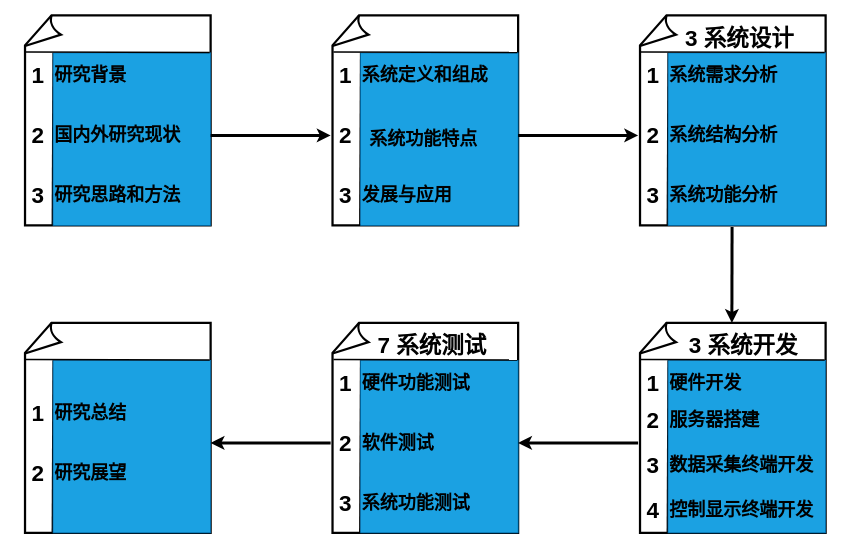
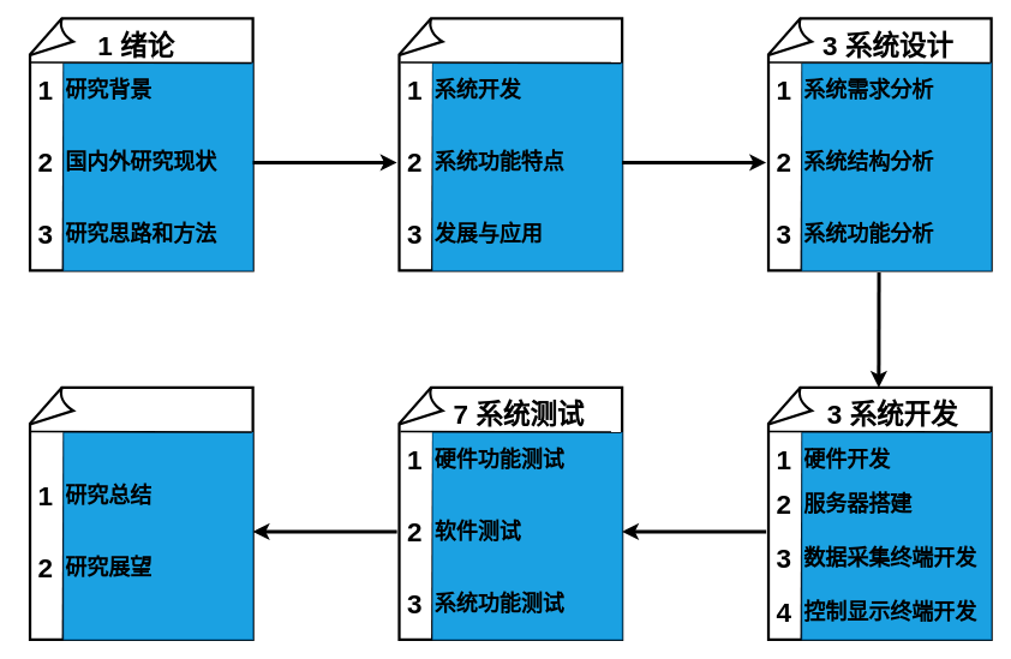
  <mxCell id="0" />
  <mxCell id="1" parent="0" />
  <mxCell id="2" value="" style="whiteSpace=wrap;html=1;shape=mxgraph.basic.document;strokeWidth=3;flipH=1;" vertex="1" parent="1"><mxGeometry x="30" y="20" width="250" height="280" as="geometry" /></mxCell>
  <mxCell id="3" value="" style="endArrow=none;html=1;rounded=0;strokeWidth=2;jumpStyle=none;exitX=-0.005;exitY=0.998;exitDx=0;exitDy=0;exitPerimeter=0;" edge="1" parent="1" source="8"><mxGeometry width="50" height="50" relative="1" as="geometry"><mxPoint x="68" y="300" as="sourcePoint" /><mxPoint x="70" y="70" as="targetPoint" /></mxGeometry></mxCell>
+ <mxCell id="4" value="&lt;font style=&quot;font-size: 30px;&quot;&gt;1 绪论&lt;/font&gt;" style="text;strokeColor=none;fillColor=none;html=1;fontSize=24;fontStyle=1;verticalAlign=middle;align=center;" vertex="1" parent="1"><mxGeometry x="100" y="30" width="100" height="40" as="geometry" /></mxCell>
  <mxCell id="5" value="&lt;font style=&quot;font-size: 30px;&quot;&gt;1&lt;/font&gt;" style="text;html=1;align=center;verticalAlign=middle;whiteSpace=wrap;rounded=0;fontStyle=1" vertex="1" parent="1"><mxGeometry x="20" y="80" width="60" height="40" as="geometry" /></mxCell>
  <mxCell id="6" value="&lt;font style=&quot;font-size: 30px;&quot;&gt;2&lt;/font&gt;" style="text;html=1;align=center;verticalAlign=middle;whiteSpace=wrap;rounded=0;fontStyle=1" vertex="1" parent="1"><mxGeometry x="20" y="160" width="60" height="40" as="geometry" /></mxCell>
  <mxCell id="7" value="&lt;font style=&quot;font-size: 30px;&quot;&gt;3&lt;/font&gt;" style="text;html=1;align=center;verticalAlign=middle;whiteSpace=wrap;rounded=0;fontStyle=1" vertex="1" parent="1"><mxGeometry x="20" y="240" width="60" height="40" as="geometry" /></mxCell>
  <mxCell id="8" value="" style="rounded=0;whiteSpace=wrap;html=1;fillColor=#1ba1e2;fontColor=#ffffff;strokeColor=#006EAF;" vertex="1" parent="1"><mxGeometry x="70" y="70" width="210" height="230" as="geometry" /></mxCell>
  <mxCell id="9" value="&lt;font style=&quot;font-size: 24px;&quot;&gt;&lt;b&gt;研究背景&lt;/b&gt;&lt;/font&gt;" style="text;html=1;align=left;verticalAlign=middle;whiteSpace=wrap;rounded=0;" vertex="1" parent="1"><mxGeometry x="70" y="80" width="190" height="40" as="geometry" /></mxCell>
  <mxCell id="10" value="&lt;font style=&quot;font-size: 24px;&quot;&gt;&lt;b&gt;国内外研究现状&lt;/b&gt;&lt;/font&gt;" style="text;html=1;align=left;verticalAlign=middle;whiteSpace=wrap;rounded=0;" vertex="1" parent="1"><mxGeometry x="70" y="160" width="190" height="40" as="geometry" /></mxCell>
  <mxCell id="11" value="&lt;font style=&quot;font-size: 24px;&quot;&gt;&lt;b&gt;研究思路和方法&lt;/b&gt;&lt;/font&gt;" style="text;html=1;align=left;verticalAlign=middle;whiteSpace=wrap;rounded=0;" vertex="1" parent="1"><mxGeometry x="70" y="240" width="190" height="40" as="geometry" /></mxCell>
  <mxCell id="12" value="" style="endArrow=none;html=1;rounded=0;strokeWidth=2;jumpStyle=none;exitX=0.985;exitY=0.174;exitDx=0;exitDy=0;exitPerimeter=0;entryX=0.994;entryY=-0.002;entryDx=0;entryDy=0;entryPerimeter=0;" edge="1" parent="1" source="2" target="8"><mxGeometry width="50" height="50" relative="1" as="geometry"><mxPoint x="210" y="50" as="sourcePoint" /><mxPoint x="230" y="270" as="targetPoint" /></mxGeometry></mxCell>
  <mxCell id="13" value="" style="whiteSpace=wrap;html=1;shape=mxgraph.basic.document;strokeWidth=3;flipH=1;" vertex="1" parent="1"><mxGeometry x="440" y="20" width="250" height="280" as="geometry" /></mxCell>
  <mxCell id="14" value="" style="endArrow=none;html=1;rounded=0;strokeWidth=2;jumpStyle=none;exitX=-0.005;exitY=0.998;exitDx=0;exitDy=0;exitPerimeter=0;" edge="1" parent="1" source="18"><mxGeometry width="50" height="50" relative="1" as="geometry"><mxPoint x="478" y="300" as="sourcePoint" /><mxPoint x="480" y="70" as="targetPoint" /></mxGeometry></mxCell>
  <mxCell id="15" value="&lt;font style=&quot;font-size: 30px;&quot;&gt;1&lt;/font&gt;" style="text;html=1;align=center;verticalAlign=middle;whiteSpace=wrap;rounded=0;fontStyle=1" vertex="1" parent="1"><mxGeometry x="430" y="80" width="60" height="40" as="geometry" /></mxCell>
  <mxCell id="16" value="&lt;font style=&quot;font-size: 30px;&quot;&gt;2&lt;/font&gt;" style="text;html=1;align=center;verticalAlign=middle;whiteSpace=wrap;rounded=0;fontStyle=1" vertex="1" parent="1"><mxGeometry x="440" y="160" width="40" height="40" as="geometry" /></mxCell>
  <mxCell id="17" value="&lt;font style=&quot;font-size: 30px;&quot;&gt;3&lt;/font&gt;" style="text;html=1;align=center;verticalAlign=middle;whiteSpace=wrap;rounded=0;fontStyle=1" vertex="1" parent="1"><mxGeometry x="430" y="240" width="60" height="40" as="geometry" /></mxCell>
  <mxCell id="18" value="" style="rounded=0;whiteSpace=wrap;html=1;fillColor=#1ba1e2;fontColor=#ffffff;strokeColor=#006EAF;" vertex="1" parent="1"><mxGeometry x="480" y="70" width="210" height="230" as="geometry" /></mxCell>
- <mxCell id="19" value="&lt;font style=&quot;font-size: 24px;&quot;&gt;&lt;b&gt;系统定义和组成&lt;/b&gt;&lt;/font&gt;" style="text;html=1;align=left;verticalAlign=middle;whiteSpace=wrap;rounded=0;" vertex="1" parent="1"><mxGeometry x="480" y="80" width="190" height="40" as="geometry" /></mxCell>
- <mxCell id="20" value="&lt;font style=&quot;font-size: 24px;&quot;&gt;&lt;b&gt;系统功能特点&lt;/b&gt;&lt;/font&gt;" style="text;html=1;align=left;verticalAlign=middle;whiteSpace=wrap;rounded=0;" vertex="1" parent="1"><mxGeometry x="490" y="165" width="190" height="40" as="geometry" /></mxCell>
+ <mxCell id="19" value="&lt;font style=&quot;font-size: 24px;&quot;&gt;&lt;b&gt;系统开发&lt;/b&gt;&lt;/font&gt;" style="text;html=1;align=left;verticalAlign=middle;whiteSpace=wrap;rounded=0;" vertex="1" parent="1"><mxGeometry x="480" y="80" width="190" height="40" as="geometry" /></mxCell>
+ <mxCell id="20" value="&lt;font style=&quot;font-size: 24px;&quot;&gt;&lt;b&gt;系统功能特点&lt;/b&gt;&lt;/font&gt;" style="text;html=1;align=left;verticalAlign=middle;whiteSpace=wrap;rounded=0;" vertex="1" parent="1"><mxGeometry x="480" y="160" width="190" height="40" as="geometry" /></mxCell>
  <mxCell id="21" value="&lt;span style=&quot;font-size: 24px;&quot;&gt;&lt;b&gt;发展与应用&lt;/b&gt;&lt;/span&gt;" style="text;html=1;align=left;verticalAlign=middle;whiteSpace=wrap;rounded=0;" vertex="1" parent="1"><mxGeometry x="480" y="240" width="190" height="40" as="geometry" /></mxCell>
  <mxCell id="22" value="" style="endArrow=none;html=1;rounded=0;strokeWidth=2;jumpStyle=none;exitX=0.985;exitY=0.174;exitDx=0;exitDy=0;exitPerimeter=0;entryX=0.994;entryY=-0.002;entryDx=0;entryDy=0;entryPerimeter=0;" edge="1" parent="1" source="13" target="18"><mxGeometry width="50" height="50" relative="1" as="geometry"><mxPoint x="620" y="50" as="sourcePoint" /><mxPoint x="640" y="270" as="targetPoint" /></mxGeometry></mxCell>
  <mxCell id="23" value="" style="whiteSpace=wrap;html=1;shape=mxgraph.basic.document;strokeWidth=3;flipH=1;" vertex="1" parent="1"><mxGeometry x="850" y="20" width="250" height="280" as="geometry" /></mxCell>
  <mxCell id="24" value="" style="endArrow=none;html=1;rounded=0;strokeWidth=2;jumpStyle=none;exitX=-0.005;exitY=0.998;exitDx=0;exitDy=0;exitPerimeter=0;" edge="1" parent="1" source="29"><mxGeometry width="50" height="50" relative="1" as="geometry"><mxPoint x="888" y="300" as="sourcePoint" /><mxPoint x="890" y="70" as="targetPoint" /></mxGeometry></mxCell>
  <mxCell id="25" value="&lt;font style=&quot;font-size: 30px;&quot;&gt;3 系统设计&lt;/font&gt;" style="text;strokeColor=none;fillColor=none;html=1;fontSize=24;fontStyle=1;verticalAlign=middle;align=center;" vertex="1" parent="1"><mxGeometry x="920" y="30" width="130" height="40" as="geometry" /></mxCell>
  <mxCell id="26" value="&lt;font style=&quot;font-size: 30px;&quot;&gt;1&lt;/font&gt;" style="text;html=1;align=center;verticalAlign=middle;whiteSpace=wrap;rounded=0;fontStyle=1" vertex="1" parent="1"><mxGeometry x="840" y="80" width="60" height="40" as="geometry" /></mxCell>
  <mxCell id="27" value="&lt;font style=&quot;font-size: 30px;&quot;&gt;2&lt;/font&gt;" style="text;html=1;align=center;verticalAlign=middle;whiteSpace=wrap;rounded=0;fontStyle=1" vertex="1" parent="1"><mxGeometry x="840" y="160" width="60" height="40" as="geometry" /></mxCell>
  <mxCell id="28" value="&lt;font style=&quot;font-size: 30px;&quot;&gt;3&lt;/font&gt;" style="text;html=1;align=center;verticalAlign=middle;whiteSpace=wrap;rounded=0;fontStyle=1" vertex="1" parent="1"><mxGeometry x="840" y="240" width="60" height="40" as="geometry" /></mxCell>
  <mxCell id="29" value="" style="rounded=0;whiteSpace=wrap;html=1;fillColor=#1ba1e2;fontColor=#ffffff;strokeColor=#006EAF;" vertex="1" parent="1"><mxGeometry x="890" y="70" width="210" height="230" as="geometry" /></mxCell>
  <mxCell id="30" value="&lt;font style=&quot;font-size: 24px;&quot;&gt;&lt;b&gt;系统需求分析&lt;/b&gt;&lt;/font&gt;" style="text;html=1;align=left;verticalAlign=middle;whiteSpace=wrap;rounded=0;" vertex="1" parent="1"><mxGeometry x="890" y="80" width="190" height="40" as="geometry" /></mxCell>
  <mxCell id="31" value="&lt;span style=&quot;font-size: 24px;&quot;&gt;&lt;b&gt;系统结构分析&lt;/b&gt;&lt;/span&gt;" style="text;html=1;align=left;verticalAlign=middle;whiteSpace=wrap;rounded=0;" vertex="1" parent="1"><mxGeometry x="890" y="160" width="190" height="40" as="geometry" /></mxCell>
  <mxCell id="32" value="&lt;font style=&quot;font-size: 24px;&quot;&gt;&lt;b&gt;系统功能分析&lt;/b&gt;&lt;/font&gt;" style="text;html=1;align=left;verticalAlign=middle;whiteSpace=wrap;rounded=0;" vertex="1" parent="1"><mxGeometry x="890" y="240" width="190" height="40" as="geometry" /></mxCell>
  <mxCell id="33" value="" style="endArrow=none;html=1;rounded=0;strokeWidth=2;jumpStyle=none;exitX=0.985;exitY=0.174;exitDx=0;exitDy=0;exitPerimeter=0;entryX=0.994;entryY=-0.002;entryDx=0;entryDy=0;entryPerimeter=0;" edge="1" parent="1" source="23" target="29"><mxGeometry width="50" height="50" relative="1" as="geometry"><mxPoint x="1030" y="50" as="sourcePoint" /><mxPoint x="1050" y="270" as="targetPoint" /></mxGeometry></mxCell>
  <mxCell id="34" value="" style="whiteSpace=wrap;html=1;shape=mxgraph.basic.document;strokeWidth=3;flipH=1;" vertex="1" parent="1"><mxGeometry x="850" y="430" width="250" height="280" as="geometry" /></mxCell>
  <mxCell id="35" value="" style="endArrow=none;html=1;rounded=0;strokeWidth=2;jumpStyle=none;exitX=-0.005;exitY=0.998;exitDx=0;exitDy=0;exitPerimeter=0;" edge="1" parent="1" source="40"><mxGeometry width="50" height="50" relative="1" as="geometry"><mxPoint x="888" y="710" as="sourcePoint" /><mxPoint x="890" y="480" as="targetPoint" /></mxGeometry></mxCell>
  <mxCell id="36" value="&lt;font style=&quot;font-size: 30px;&quot;&gt;3 系统开发&lt;/font&gt;" style="text;strokeColor=none;fillColor=none;html=1;fontSize=24;fontStyle=1;verticalAlign=middle;align=center;" vertex="1" parent="1"><mxGeometry x="920" y="440" width="140" height="40" as="geometry" /></mxCell>
  <mxCell id="37" value="&lt;font style=&quot;font-size: 30px;&quot;&gt;1&lt;/font&gt;" style="text;html=1;align=center;verticalAlign=middle;whiteSpace=wrap;rounded=0;fontStyle=1" vertex="1" parent="1"><mxGeometry x="840" y="490" width="60" height="40" as="geometry" /></mxCell>
  <mxCell id="38" value="&lt;font style=&quot;font-size: 30px;&quot;&gt;2&lt;/font&gt;" style="text;html=1;align=center;verticalAlign=middle;whiteSpace=wrap;rounded=0;fontStyle=1" vertex="1" parent="1"><mxGeometry x="840" y="540" width="60" height="40" as="geometry" /></mxCell>
  <mxCell id="39" value="&lt;font style=&quot;font-size: 30px;&quot;&gt;3&lt;/font&gt;" style="text;html=1;align=center;verticalAlign=middle;whiteSpace=wrap;rounded=0;fontStyle=1" vertex="1" parent="1"><mxGeometry x="840" y="600" width="60" height="40" as="geometry" /></mxCell>
  <mxCell id="40" value="" style="rounded=0;whiteSpace=wrap;html=1;fillColor=#1ba1e2;fontColor=#ffffff;strokeColor=#006EAF;" vertex="1" parent="1"><mxGeometry x="890" y="480" width="210" height="230" as="geometry" /></mxCell>
  <mxCell id="41" value="&lt;font style=&quot;font-size: 24px;&quot;&gt;&lt;b&gt;硬件开发&lt;/b&gt;&lt;/font&gt;" style="text;html=1;align=left;verticalAlign=middle;whiteSpace=wrap;rounded=0;" vertex="1" parent="1"><mxGeometry x="890" y="490" width="190" height="40" as="geometry" /></mxCell>
  <mxCell id="42" value="&lt;font style=&quot;font-size: 24px;&quot;&gt;&lt;b&gt;数据采集终端开发&lt;/b&gt;&lt;/font&gt;" style="text;html=1;align=left;verticalAlign=middle;whiteSpace=wrap;rounded=0;" vertex="1" parent="1"><mxGeometry x="890" y="600" width="200" height="40" as="geometry" /></mxCell>
  <mxCell id="43" value="&lt;font style=&quot;font-size: 24px;&quot;&gt;&lt;b&gt;控制显示终端开发&lt;/b&gt;&lt;/font&gt;" style="text;html=1;align=left;verticalAlign=middle;whiteSpace=wrap;rounded=0;" vertex="1" parent="1"><mxGeometry x="890" y="660" width="200" height="40" as="geometry" /></mxCell>
  <mxCell id="44" value="" style="endArrow=none;html=1;rounded=0;strokeWidth=2;jumpStyle=none;exitX=0.985;exitY=0.174;exitDx=0;exitDy=0;exitPerimeter=0;entryX=0.994;entryY=-0.002;entryDx=0;entryDy=0;entryPerimeter=0;" edge="1" parent="1" source="34" target="40"><mxGeometry width="50" height="50" relative="1" as="geometry"><mxPoint x="1030" y="460" as="sourcePoint" /><mxPoint x="1050" y="680" as="targetPoint" /></mxGeometry></mxCell>
  <mxCell id="45" value="&lt;font style=&quot;font-size: 30px;&quot;&gt;4&lt;/font&gt;" style="text;html=1;align=center;verticalAlign=middle;whiteSpace=wrap;rounded=0;fontStyle=1" vertex="1" parent="1"><mxGeometry x="840" y="660" width="60" height="40" as="geometry" /></mxCell>
  <mxCell id="46" value="&lt;font style=&quot;font-size: 24px;&quot;&gt;&lt;b&gt;服务器搭建&lt;/b&gt;&lt;/font&gt;" style="text;html=1;align=left;verticalAlign=middle;whiteSpace=wrap;rounded=0;" vertex="1" parent="1"><mxGeometry x="890" y="540" width="200" height="40" as="geometry" /></mxCell>
  <mxCell id="47" value="" style="whiteSpace=wrap;html=1;shape=mxgraph.basic.document;strokeWidth=3;flipH=1;" vertex="1" parent="1"><mxGeometry x="440" y="430" width="250" height="280" as="geometry" /></mxCell>
  <mxCell id="48" value="" style="endArrow=none;html=1;rounded=0;strokeWidth=2;jumpStyle=none;exitX=-0.005;exitY=0.998;exitDx=0;exitDy=0;exitPerimeter=0;" edge="1" parent="1" source="53"><mxGeometry width="50" height="50" relative="1" as="geometry"><mxPoint x="478" y="710" as="sourcePoint" /><mxPoint x="480" y="480" as="targetPoint" /></mxGeometry></mxCell>
  <mxCell id="49" value="&lt;font style=&quot;font-size: 30px;&quot;&gt;7 系统测试&lt;/font&gt;" style="text;strokeColor=none;fillColor=none;html=1;fontSize=24;fontStyle=1;verticalAlign=middle;align=center;" vertex="1" parent="1"><mxGeometry x="510" y="440" width="130" height="40" as="geometry" /></mxCell>
  <mxCell id="50" value="&lt;font style=&quot;font-size: 30px;&quot;&gt;1&lt;/font&gt;" style="text;html=1;align=center;verticalAlign=middle;whiteSpace=wrap;rounded=0;fontStyle=1" vertex="1" parent="1"><mxGeometry x="430" y="490" width="60" height="40" as="geometry" /></mxCell>
  <mxCell id="51" value="&lt;font style=&quot;font-size: 30px;&quot;&gt;2&lt;/font&gt;" style="text;html=1;align=center;verticalAlign=middle;whiteSpace=wrap;rounded=0;fontStyle=1" vertex="1" parent="1"><mxGeometry x="430" y="570" width="60" height="40" as="geometry" /></mxCell>
  <mxCell id="52" value="&lt;font style=&quot;font-size: 30px;&quot;&gt;3&lt;/font&gt;" style="text;html=1;align=center;verticalAlign=middle;whiteSpace=wrap;rounded=0;fontStyle=1" vertex="1" parent="1"><mxGeometry x="430" y="650" width="60" height="40" as="geometry" /></mxCell>
  <mxCell id="53" value="" style="rounded=0;whiteSpace=wrap;html=1;fillColor=#1ba1e2;fontColor=#ffffff;strokeColor=#006EAF;" vertex="1" parent="1"><mxGeometry x="480" y="480" width="210" height="230" as="geometry" /></mxCell>
  <mxCell id="54" value="&lt;font style=&quot;font-size: 24px;&quot;&gt;&lt;b&gt;硬件功能测试&lt;/b&gt;&lt;/font&gt;" style="text;html=1;align=left;verticalAlign=middle;whiteSpace=wrap;rounded=0;" vertex="1" parent="1"><mxGeometry x="480" y="490" width="190" height="40" as="geometry" /></mxCell>
  <mxCell id="55" value="&lt;font style=&quot;font-size: 24px;&quot;&gt;&lt;b&gt;软件测试&lt;/b&gt;&lt;/font&gt;" style="text;html=1;align=left;verticalAlign=middle;whiteSpace=wrap;rounded=0;" vertex="1" parent="1"><mxGeometry x="480" y="570" width="190" height="40" as="geometry" /></mxCell>
  <mxCell id="56" value="&lt;span style=&quot;font-size: 24px;&quot;&gt;&lt;b&gt;系统功能测试&lt;/b&gt;&lt;/span&gt;" style="text;html=1;align=left;verticalAlign=middle;whiteSpace=wrap;rounded=0;" vertex="1" parent="1"><mxGeometry x="480" y="650" width="190" height="40" as="geometry" /></mxCell>
  <mxCell id="57" value="" style="endArrow=none;html=1;rounded=0;strokeWidth=2;jumpStyle=none;exitX=0.985;exitY=0.174;exitDx=0;exitDy=0;exitPerimeter=0;entryX=0.994;entryY=-0.002;entryDx=0;entryDy=0;entryPerimeter=0;" edge="1" parent="1" source="47" target="53"><mxGeometry width="50" height="50" relative="1" as="geometry"><mxPoint x="620" y="460" as="sourcePoint" /><mxPoint x="640" y="680" as="targetPoint" /></mxGeometry></mxCell>
  <mxCell id="58" value="" style="whiteSpace=wrap;html=1;shape=mxgraph.basic.document;strokeWidth=3;flipH=1;" vertex="1" parent="1"><mxGeometry x="30" y="430" width="250" height="280" as="geometry" /></mxCell>
  <mxCell id="59" value="" style="endArrow=none;html=1;rounded=0;strokeWidth=2;jumpStyle=none;exitX=-0.005;exitY=0.998;exitDx=0;exitDy=0;exitPerimeter=0;" edge="1" parent="1" source="62"><mxGeometry width="50" height="50" relative="1" as="geometry"><mxPoint x="68" y="710" as="sourcePoint" /><mxPoint x="70" y="480" as="targetPoint" /></mxGeometry></mxCell>
  <mxCell id="60" value="&lt;font style=&quot;font-size: 30px;&quot;&gt;1&lt;/font&gt;" style="text;html=1;align=center;verticalAlign=middle;whiteSpace=wrap;rounded=0;fontStyle=1" vertex="1" parent="1"><mxGeometry x="20" y="530" width="60" height="40" as="geometry" /></mxCell>
  <mxCell id="61" value="&lt;font style=&quot;font-size: 30px;&quot;&gt;2&lt;/font&gt;" style="text;html=1;align=center;verticalAlign=middle;whiteSpace=wrap;rounded=0;fontStyle=1" vertex="1" parent="1"><mxGeometry x="20" y="610" width="60" height="40" as="geometry" /></mxCell>
  <mxCell id="62" value="" style="rounded=0;whiteSpace=wrap;html=1;fillColor=#1ba1e2;fontColor=#ffffff;strokeColor=#006EAF;" vertex="1" parent="1"><mxGeometry x="70" y="480" width="210" height="230" as="geometry" /></mxCell>
  <mxCell id="63" value="&lt;font style=&quot;font-size: 24px;&quot;&gt;&lt;b&gt;研究总结&lt;/b&gt;&lt;/font&gt;" style="text;html=1;align=left;verticalAlign=middle;whiteSpace=wrap;rounded=0;" vertex="1" parent="1"><mxGeometry x="70" y="530" width="190" height="40" as="geometry" /></mxCell>
  <mxCell id="64" value="&lt;font style=&quot;font-size: 24px;&quot;&gt;&lt;b&gt;研究展望&lt;/b&gt;&lt;/font&gt;" style="text;html=1;align=left;verticalAlign=middle;whiteSpace=wrap;rounded=0;" vertex="1" parent="1"><mxGeometry x="70" y="610" width="190" height="40" as="geometry" /></mxCell>
  <mxCell id="65" value="" style="endArrow=none;html=1;rounded=0;strokeWidth=2;jumpStyle=none;exitX=0.985;exitY=0.174;exitDx=0;exitDy=0;exitPerimeter=0;entryX=0.994;entryY=-0.002;entryDx=0;entryDy=0;entryPerimeter=0;" edge="1" parent="1" source="58" target="62"><mxGeometry width="50" height="50" relative="1" as="geometry"><mxPoint x="210" y="460" as="sourcePoint" /><mxPoint x="230" y="680" as="targetPoint" /></mxGeometry></mxCell>
  <mxCell id="66" value="" style="endArrow=classic;html=1;rounded=0;entryX=0;entryY=0.5;entryDx=0;entryDy=0;strokeWidth=4;" edge="1" parent="1" target="16"><mxGeometry width="50" height="50" relative="1" as="geometry"><mxPoint x="280" y="180" as="sourcePoint" /><mxPoint x="390" y="180" as="targetPoint" /></mxGeometry></mxCell>
  <mxCell id="67" value="" style="endArrow=classic;html=1;rounded=0;entryX=0;entryY=0.5;entryDx=0;entryDy=0;strokeWidth=4;" edge="1" parent="1"><mxGeometry width="50" height="50" relative="1" as="geometry"><mxPoint x="690" y="180" as="sourcePoint" /><mxPoint x="850" y="180" as="targetPoint" /></mxGeometry></mxCell>
  <mxCell id="68" value="" style="endArrow=classic;html=1;rounded=0;entryX=0.5;entryY=0;entryDx=0;entryDy=0;strokeWidth=4;entryPerimeter=0;exitX=0.406;exitY=1.01;exitDx=0;exitDy=0;exitPerimeter=0;" edge="1" parent="1" source="29" target="34"><mxGeometry width="50" height="50" relative="1" as="geometry"><mxPoint x="980" y="300" as="sourcePoint" /><mxPoint x="1140" y="300" as="targetPoint" /></mxGeometry></mxCell>
  <mxCell id="69" value="" style="endArrow=classic;html=1;rounded=0;entryX=0;entryY=0.5;entryDx=0;entryDy=0;strokeWidth=4;" edge="1" parent="1"><mxGeometry width="50" height="50" relative="1" as="geometry"><mxPoint x="850" y="590" as="sourcePoint" /><mxPoint x="690" y="590" as="targetPoint" /></mxGeometry></mxCell>
  <mxCell id="70" value="" style="endArrow=classic;html=1;rounded=0;entryX=0;entryY=0.5;entryDx=0;entryDy=0;strokeWidth=4;" edge="1" parent="1"><mxGeometry width="50" height="50" relative="1" as="geometry"><mxPoint x="440" y="590" as="sourcePoint" /><mxPoint x="280" y="590" as="targetPoint" /></mxGeometry></mxCell>
